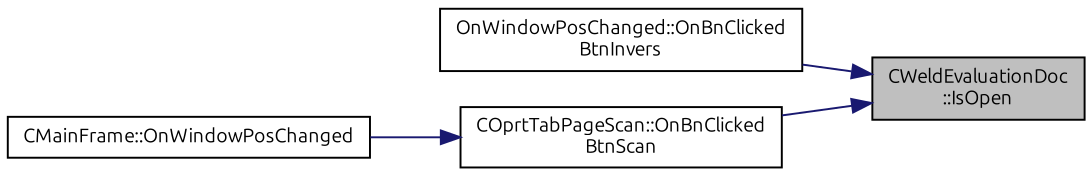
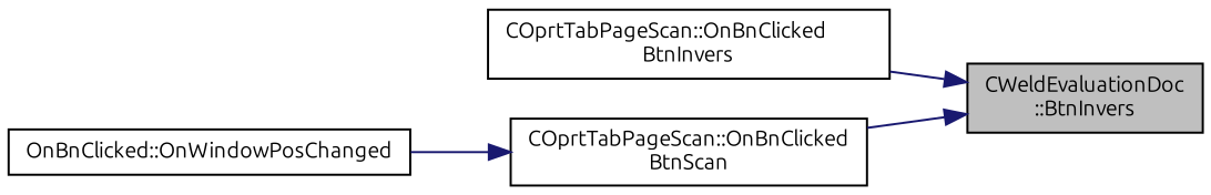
  digraph {
    fontname=Ubuntu
    rankdir=RL
    node [color=black fillcolor=white fontname=Ubuntu fontsize=10 shape=record style=filled]
    edge [color=midnightblue dir=back fontname=Ubuntu fontsize=10 labelfontname=Helvetica labelfontsize=10 style=solid]
-   n1 [fillcolor=grey75 fontcolor=black height=0.2 label="CWeldEvaluationDoc\l::IsOpen" width=0.4]
-   n2 [height=0.2 label="OnWindowPosChanged::OnBnClicked\lBtnInvers" width=0.4]
+   n1 [fillcolor=grey75 fontcolor=black height=0.2 label="CWeldEvaluationDoc\l::BtnInvers" width=0.4]
+   n2 [height=0.2 label="COprtTabPageScan::OnBnClicked\lBtnInvers" width=0.4]
    n3 [height=0.2 label="COprtTabPageScan::OnBnClicked\lBtnScan" width=0.4]
-   n4 [height=0.2 label="CMainFrame::OnWindowPosChanged" width=0.4]
+   n4 [height=0.2 label="OnBnClicked::OnWindowPosChanged" width=0.4]
    n1 -> n2
    n1 -> n3
    n3 -> n4
  }
